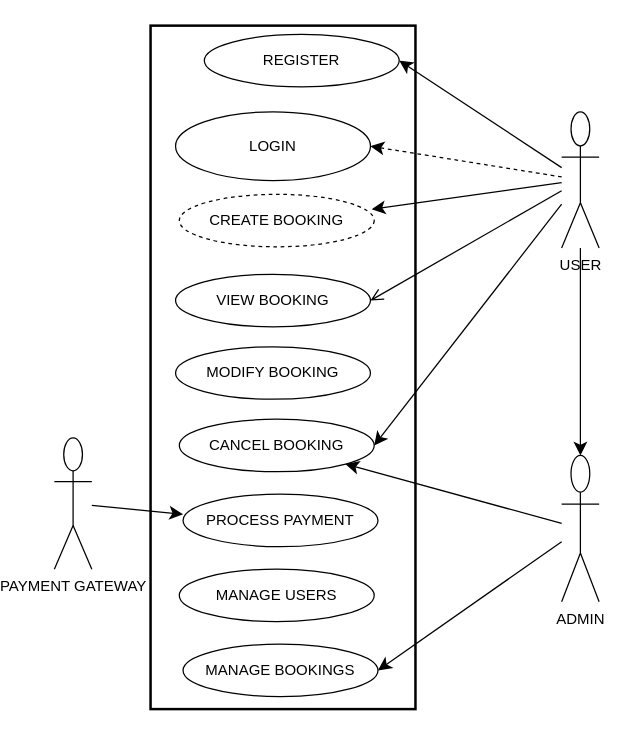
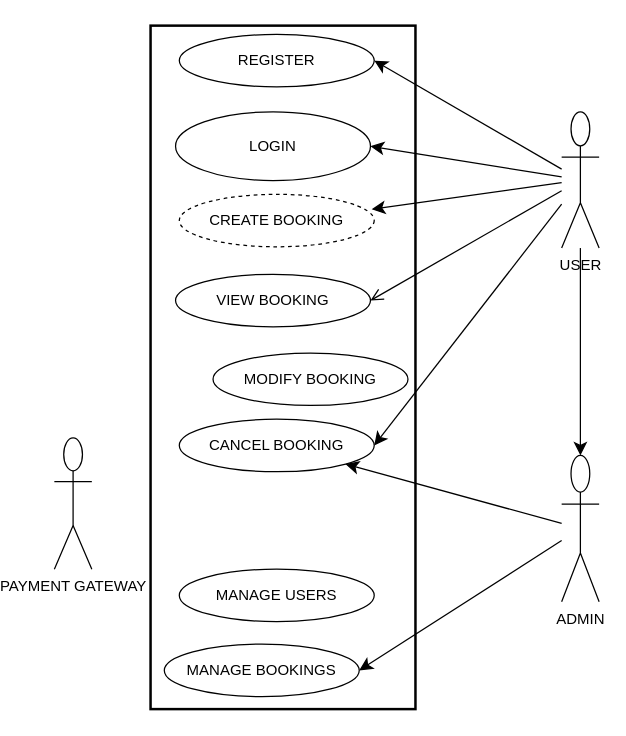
  <mxCell id="0" />
  <mxCell id="1" parent="0" />
  <mxCell id="2" value="" style="group" vertex="1" connectable="0" parent="1"><mxGeometry x="20" y="20" width="436" height="547" as="geometry" /></mxCell>
- <mxCell id="3" value="MODIFY BOOKING" style="ellipse;whiteSpace=wrap;html=1;" vertex="1" parent="2"><mxGeometry x="97" y="257" width="156" height="42" as="geometry" /></mxCell>
- <mxCell id="4" value="MANAGE BOOKINGS" style="ellipse;whiteSpace=wrap;html=1;" vertex="1" parent="2"><mxGeometry x="103" y="495" width="156" height="42" as="geometry" /></mxCell>
- <mxCell id="5" value="REGISTER" style="ellipse;whiteSpace=wrap;html=1;" vertex="1" parent="2"><mxGeometry x="120" y="7" width="156" height="42" as="geometry" /></mxCell>
+ <mxCell id="3" value="MODIFY BOOKING" style="ellipse;whiteSpace=wrap;html=1;" vertex="1" parent="2"><mxGeometry x="127" y="262" width="156" height="42" as="geometry" /></mxCell>
+ <mxCell id="4" value="MANAGE BOOKINGS" style="ellipse;whiteSpace=wrap;html=1;" vertex="1" parent="2"><mxGeometry x="88" y="495" width="156" height="42" as="geometry" /></mxCell>
+ <mxCell id="5" value="REGISTER" style="ellipse;whiteSpace=wrap;html=1;" vertex="1" parent="2"><mxGeometry x="100" y="7" width="156" height="42" as="geometry" /></mxCell>
  <mxCell id="6" value="VIEW BOOKING" style="ellipse;whiteSpace=wrap;html=1;" vertex="1" parent="2"><mxGeometry x="97" y="199" width="156" height="42" as="geometry" /></mxCell>
  <mxCell id="7" value="LOGIN" style="ellipse;whiteSpace=wrap;html=1;" vertex="1" parent="2"><mxGeometry x="97" y="69" width="156" height="55" as="geometry" /></mxCell>
  <mxCell id="8" value="CANCEL BOOKING" style="ellipse;whiteSpace=wrap;html=1;" vertex="1" parent="2"><mxGeometry x="100" y="315" width="156" height="42" as="geometry" /></mxCell>
- <mxCell id="9" value="PROCESS PAYMENT" style="ellipse;whiteSpace=wrap;html=1;" vertex="1" parent="2"><mxGeometry x="103" y="375" width="156" height="42" as="geometry" /></mxCell>
  <mxCell id="10" value="MANAGE USERS" style="ellipse;whiteSpace=wrap;html=1;" vertex="1" parent="2"><mxGeometry x="100" y="435" width="156" height="42" as="geometry" /></mxCell>
  <mxCell id="11" value="CREATE BOOKING" style="ellipse;whiteSpace=wrap;html=1;dashed=1;" vertex="1" parent="2"><mxGeometry x="100" y="135" width="156" height="42" as="geometry" /></mxCell>
  <mxCell id="12" value="USER" style="shape=umlActor;verticalLabelPosition=bottom;verticalAlign=top;html=1;outlineConnect=0;" vertex="1" parent="2"><mxGeometry x="406" y="69" width="30" height="109" as="geometry" /></mxCell>
  <mxCell id="13" value="PAYMENT GATEWAY" style="shape=umlActor;verticalLabelPosition=bottom;verticalAlign=top;html=1;outlineConnect=0;" vertex="1" parent="2"><mxGeometry y="330" width="30" height="105" as="geometry" /></mxCell>
  <mxCell id="14" value="ADMIN" style="shape=umlActor;verticalLabelPosition=bottom;verticalAlign=top;html=1;outlineConnect=0;" vertex="1" parent="2"><mxGeometry x="406" y="344" width="30" height="117" as="geometry" /></mxCell>
  <mxCell id="15" value="" style="endArrow=classic;html=1;rounded=0;fontSize=12;startSize=8;endSize=8;curved=1;entryX=1;entryY=0.5;entryDx=0;entryDy=0;" edge="1" parent="2" source="12" target="5"><mxGeometry width="50" height="50" relative="1" as="geometry"><mxPoint x="402" y="108" as="sourcePoint" /><mxPoint x="353" y="167" as="targetPoint" /></mxGeometry></mxCell>
- <mxCell id="16" value="" style="endArrow=classic;html=1;rounded=0;fontSize=12;startSize=8;endSize=8;curved=1;entryX=1;entryY=0.5;entryDx=0;entryDy=0;dashed=1;" edge="1" parent="2" source="12" target="7"><mxGeometry width="50" height="50" relative="1" as="geometry"><mxPoint x="273" y="185" as="sourcePoint" /><mxPoint x="323" y="135" as="targetPoint" /></mxGeometry></mxCell>
+ <mxCell id="16" value="" style="endArrow=classic;html=1;rounded=0;fontSize=12;startSize=8;endSize=8;curved=1;entryX=1;entryY=0.5;entryDx=0;entryDy=0;" edge="1" parent="2" source="12" target="7"><mxGeometry width="50" height="50" relative="1" as="geometry"><mxPoint x="273" y="185" as="sourcePoint" /><mxPoint x="323" y="135" as="targetPoint" /></mxGeometry></mxCell>
  <mxCell id="17" value="" style="endArrow=classic;html=1;rounded=0;fontSize=12;startSize=8;endSize=8;curved=1;entryX=0.987;entryY=0.286;entryDx=0;entryDy=0;entryPerimeter=0;" edge="1" parent="2" source="12" target="11"><mxGeometry width="50" height="50" relative="1" as="geometry"><mxPoint x="158" y="299" as="sourcePoint" /><mxPoint x="208" y="249" as="targetPoint" /></mxGeometry></mxCell>
  <mxCell id="18" value="" style="endArrow=open;html=1;rounded=0;fontSize=12;startSize=8;endSize=8;curved=1;entryX=1;entryY=0.5;entryDx=0;entryDy=0;" edge="1" parent="2" source="12" target="6"><mxGeometry width="50" height="50" relative="1" as="geometry"><mxPoint x="158" y="299" as="sourcePoint" /><mxPoint x="208" y="249" as="targetPoint" /></mxGeometry></mxCell>
  <mxCell id="19" value="" style="endArrow=classic;html=1;rounded=0;fontSize=12;startSize=8;endSize=8;curved=1;" edge="1" parent="2" source="12" target="14"><mxGeometry width="50" height="50" relative="1" as="geometry"><mxPoint x="158" y="299" as="sourcePoint" /><mxPoint x="208" y="249" as="targetPoint" /></mxGeometry></mxCell>
  <mxCell id="20" value="" style="endArrow=classic;html=1;rounded=0;fontSize=12;startSize=8;endSize=8;curved=1;entryX=1;entryY=0.5;entryDx=0;entryDy=0;" edge="1" parent="2" source="12" target="8"><mxGeometry width="50" height="50" relative="1" as="geometry"><mxPoint x="158" y="299" as="sourcePoint" /><mxPoint x="208" y="249" as="targetPoint" /></mxGeometry></mxCell>
  <mxCell id="21" value="" style="endArrow=classic;html=1;rounded=0;fontSize=12;startSize=8;endSize=8;curved=1;" edge="1" parent="2" source="14" target="8"><mxGeometry width="50" height="50" relative="1" as="geometry"><mxPoint x="158" y="369" as="sourcePoint" /><mxPoint x="208" y="319" as="targetPoint" /></mxGeometry></mxCell>
  <mxCell id="22" value="" style="endArrow=classic;html=1;rounded=0;fontSize=12;startSize=8;endSize=8;curved=1;entryX=1;entryY=0.5;entryDx=0;entryDy=0;" edge="1" parent="2" source="14" target="4"><mxGeometry width="50" height="50" relative="1" as="geometry"><mxPoint x="158" y="369" as="sourcePoint" /><mxPoint x="208" y="319" as="targetPoint" /></mxGeometry></mxCell>
- <mxCell id="23" value="" style="endArrow=classic;html=1;rounded=0;fontSize=12;startSize=8;endSize=8;curved=1;entryX=0;entryY=0.381;entryDx=0;entryDy=0;entryPerimeter=0;" edge="1" parent="2" source="13" target="9"><mxGeometry width="50" height="50" relative="1" as="geometry"><mxPoint x="22" y="383" as="sourcePoint" /><mxPoint x="208" y="319" as="targetPoint" /></mxGeometry></mxCell>
  <mxCell id="24" value="" style="rounded=0;whiteSpace=wrap;html=1;fillColor=none;strokeWidth=2;" vertex="1" parent="2"><mxGeometry x="77" width="212" height="547" as="geometry" /></mxCell>
